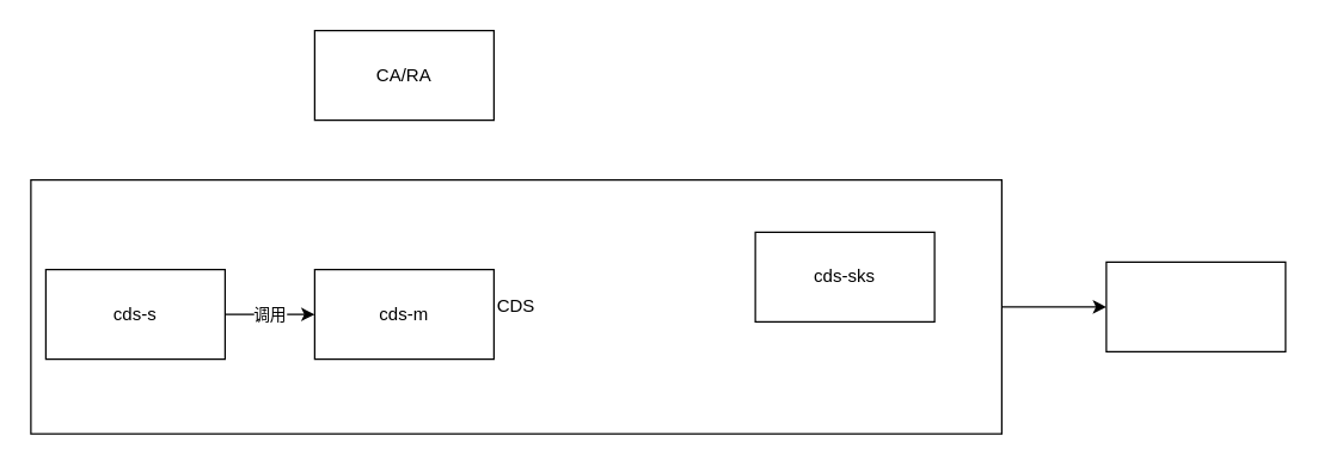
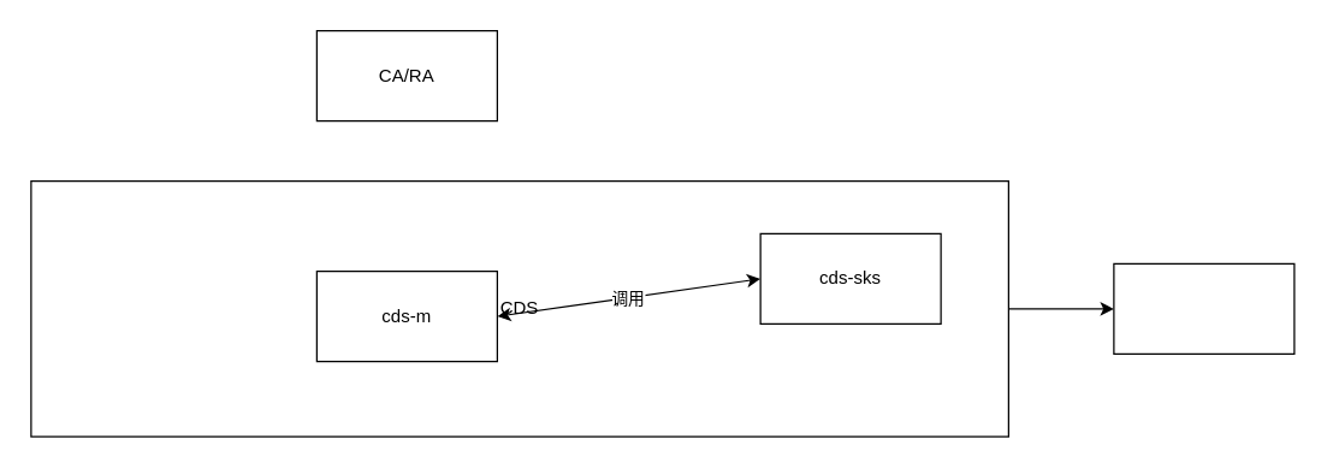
  <mxCell id="0" />
  <mxCell id="1" parent="0" />
  <mxCell id="2" value="" style="edgeStyle=orthogonalEdgeStyle;rounded=0;orthogonalLoop=1;jettySize=auto;html=1;" edge="1" parent="1" source="3" target="10"><mxGeometry relative="1" as="geometry" /></mxCell>
  <mxCell id="3" value="CDS" style="rounded=0;whiteSpace=wrap;html=1;" vertex="1" parent="1"><mxGeometry x="20" y="120" width="650" height="170" as="geometry" /></mxCell>
  <mxCell id="4" value="cds-sks" style="rounded=0;whiteSpace=wrap;html=1;" vertex="1" parent="1"><mxGeometry x="505" y="155" width="120" height="60" as="geometry" /></mxCell>
- <mxCell id="5" value="cds-s" style="rounded=0;whiteSpace=wrap;html=1;" vertex="1" parent="1"><mxGeometry x="30" y="180" width="120" height="60" as="geometry" /></mxCell>
  <mxCell id="6" value="cds-m" style="rounded=0;whiteSpace=wrap;html=1;" vertex="1" parent="1"><mxGeometry x="210" y="180" width="120" height="60" as="geometry" /></mxCell>
  <mxCell id="7" value="CA/RA" style="rounded=0;whiteSpace=wrap;html=1;" vertex="1" parent="1"><mxGeometry x="210" y="20" width="120" height="60" as="geometry" /></mxCell>
- <mxCell id="8" value="调用" style="endArrow=classic;html=1;rounded=0;exitX=1;exitY=0.5;exitDx=0;exitDy=0;entryX=0;entryY=0.5;entryDx=0;entryDy=0;" edge="1" parent="1" source="5" target="6"><mxGeometry width="50" height="50" relative="1" as="geometry"><mxPoint x="400" y="310" as="sourcePoint" /><mxPoint x="450" y="260" as="targetPoint" /></mxGeometry></mxCell>
+ <mxCell id="9" value="调用" style="endArrow=classic;startArrow=classic;html=1;rounded=0;entryX=0;entryY=0.5;entryDx=0;entryDy=0;exitX=1;exitY=0.5;exitDx=0;exitDy=0;" edge="1" parent="1" source="6" target="4"><mxGeometry width="50" height="50" relative="1" as="geometry"><mxPoint x="400" y="310" as="sourcePoint" /><mxPoint x="450" y="260" as="targetPoint" /></mxGeometry></mxCell>
  <mxCell id="10" value="" style="whiteSpace=wrap;html=1;rounded=0;" vertex="1" parent="1"><mxGeometry x="740" y="175" width="120" height="60" as="geometry" /></mxCell>
